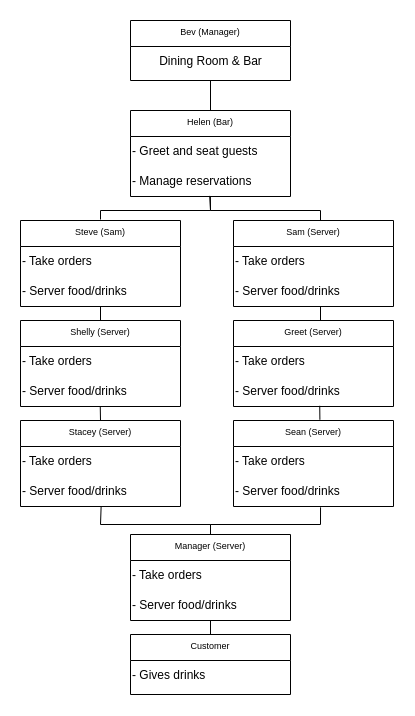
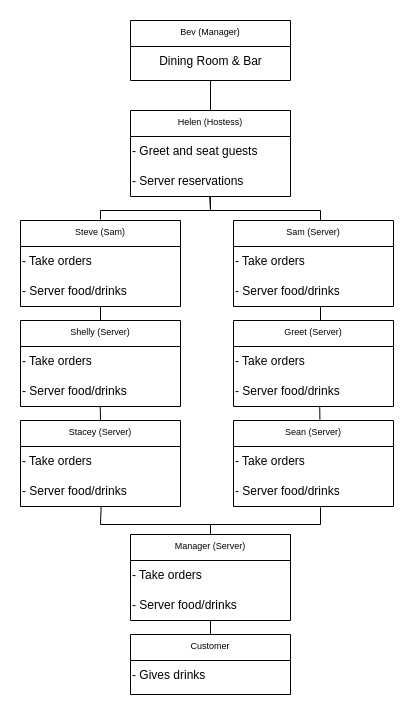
  <mxCell id="0" />
  <mxCell id="1" parent="0" />
  <mxCell id="2" value="Bev (Manager)" style="swimlane;fontStyle=0;align=center;verticalAlign=top;childLayout=stackLayout;horizontal=1;startSize=26;horizontalStack=0;resizeParent=1;resizeLast=0;collapsible=1;marginBottom=0;rounded=0;shadow=0;strokeWidth=1;fontSize=9;" vertex="1" parent="1"><mxGeometry x="130" y="20" width="160" height="60" as="geometry"><mxRectangle x="310" y="20" width="160" height="26" as="alternateBounds" /></mxGeometry></mxCell>
  <mxCell id="3" value="Dining Room &amp;amp; Bar" style="text;html=1;align=center;verticalAlign=middle;resizable=0;points=[];autosize=1;strokeColor=none;fillColor=none;" vertex="1" parent="2"><mxGeometry y="26" width="160" height="30" as="geometry" /></mxCell>
- <mxCell id="4" value="Helen (Bar)" style="swimlane;fontStyle=0;align=center;verticalAlign=top;childLayout=stackLayout;horizontal=1;startSize=26;horizontalStack=0;resizeParent=1;resizeLast=0;collapsible=1;marginBottom=0;rounded=0;shadow=0;strokeWidth=1;fontSize=9;" vertex="1" parent="1"><mxGeometry x="130" y="110" width="160" height="86" as="geometry"><mxRectangle x="310" y="20" width="160" height="26" as="alternateBounds" /></mxGeometry></mxCell>
+ <mxCell id="4" value="Helen (Hostess)" style="swimlane;fontStyle=0;align=center;verticalAlign=top;childLayout=stackLayout;horizontal=1;startSize=26;horizontalStack=0;resizeParent=1;resizeLast=0;collapsible=1;marginBottom=0;rounded=0;shadow=0;strokeWidth=1;fontSize=9;" vertex="1" parent="1"><mxGeometry x="130" y="110" width="160" height="86" as="geometry"><mxRectangle x="310" y="20" width="160" height="26" as="alternateBounds" /></mxGeometry></mxCell>
  <mxCell id="5" value="- Greet and seat guests" style="text;html=1;align=left;verticalAlign=middle;resizable=0;points=[];autosize=1;strokeColor=none;fillColor=none;" vertex="1" parent="4"><mxGeometry y="26" width="160" height="30" as="geometry" /></mxCell>
- <mxCell id="6" value="- Manage reservations" style="text;html=1;align=left;verticalAlign=middle;resizable=0;points=[];autosize=1;strokeColor=none;fillColor=none;" vertex="1" parent="4"><mxGeometry y="56" width="160" height="30" as="geometry" /></mxCell>
+ <mxCell id="6" value="- Server reservations" style="text;html=1;align=left;verticalAlign=middle;resizable=0;points=[];autosize=1;strokeColor=none;fillColor=none;" vertex="1" parent="4"><mxGeometry y="56" width="160" height="30" as="geometry" /></mxCell>
  <mxCell id="7" value="Sam (Server)" style="swimlane;fontStyle=0;align=center;verticalAlign=top;childLayout=stackLayout;horizontal=1;startSize=26;horizontalStack=0;resizeParent=1;resizeLast=0;collapsible=1;marginBottom=0;rounded=0;shadow=0;strokeWidth=1;fontSize=9;" vertex="1" parent="1"><mxGeometry x="233" y="220" width="160" height="86" as="geometry"><mxRectangle x="310" y="20" width="160" height="26" as="alternateBounds" /></mxGeometry></mxCell>
  <mxCell id="8" value="- Take orders" style="text;html=1;align=left;verticalAlign=middle;resizable=0;points=[];autosize=1;strokeColor=none;fillColor=none;" vertex="1" parent="7"><mxGeometry y="26" width="160" height="30" as="geometry" /></mxCell>
  <mxCell id="9" value="- Server food/drinks" style="text;html=1;align=left;verticalAlign=middle;resizable=0;points=[];autosize=1;strokeColor=none;fillColor=none;" vertex="1" parent="7"><mxGeometry y="56" width="160" height="30" as="geometry" /></mxCell>
  <mxCell id="10" value="Steve (Sam)" style="swimlane;fontStyle=0;align=center;verticalAlign=top;childLayout=stackLayout;horizontal=1;startSize=26;horizontalStack=0;resizeParent=1;resizeLast=0;collapsible=1;marginBottom=0;rounded=0;shadow=0;strokeWidth=1;fontSize=9;" vertex="1" parent="1"><mxGeometry x="20" y="220" width="160" height="86" as="geometry"><mxRectangle x="310" y="20" width="160" height="26" as="alternateBounds" /></mxGeometry></mxCell>
  <mxCell id="11" value="- Take orders" style="text;html=1;align=left;verticalAlign=middle;resizable=0;points=[];autosize=1;strokeColor=none;fillColor=none;" vertex="1" parent="10"><mxGeometry y="26" width="160" height="30" as="geometry" /></mxCell>
  <mxCell id="12" value="- Server food/drinks" style="text;html=1;align=left;verticalAlign=middle;resizable=0;points=[];autosize=1;strokeColor=none;fillColor=none;" vertex="1" parent="10"><mxGeometry y="56" width="160" height="30" as="geometry" /></mxCell>
  <mxCell id="13" value="Shelly (Server)" style="swimlane;fontStyle=0;align=center;verticalAlign=top;childLayout=stackLayout;horizontal=1;startSize=26;horizontalStack=0;resizeParent=1;resizeLast=0;collapsible=1;marginBottom=0;rounded=0;shadow=0;strokeWidth=1;fontSize=9;" vertex="1" parent="1"><mxGeometry x="20" y="320" width="160" height="86" as="geometry"><mxRectangle x="310" y="20" width="160" height="26" as="alternateBounds" /></mxGeometry></mxCell>
  <mxCell id="14" value="- Take orders" style="text;html=1;align=left;verticalAlign=middle;resizable=0;points=[];autosize=1;strokeColor=none;fillColor=none;" vertex="1" parent="13"><mxGeometry y="26" width="160" height="30" as="geometry" /></mxCell>
  <mxCell id="15" value="- Server food/drinks" style="text;html=1;align=left;verticalAlign=middle;resizable=0;points=[];autosize=1;strokeColor=none;fillColor=none;" vertex="1" parent="13"><mxGeometry y="56" width="160" height="30" as="geometry" /></mxCell>
  <mxCell id="16" value="Greet (Server)" style="swimlane;fontStyle=0;align=center;verticalAlign=top;childLayout=stackLayout;horizontal=1;startSize=26;horizontalStack=0;resizeParent=1;resizeLast=0;collapsible=1;marginBottom=0;rounded=0;shadow=0;strokeWidth=1;fontSize=9;" vertex="1" parent="1"><mxGeometry x="233" y="320" width="160" height="86" as="geometry"><mxRectangle x="310" y="20" width="160" height="26" as="alternateBounds" /></mxGeometry></mxCell>
  <mxCell id="17" value="- Take orders" style="text;html=1;align=left;verticalAlign=middle;resizable=0;points=[];autosize=1;strokeColor=none;fillColor=none;" vertex="1" parent="16"><mxGeometry y="26" width="160" height="30" as="geometry" /></mxCell>
  <mxCell id="18" value="- Server food/drinks" style="text;html=1;align=left;verticalAlign=middle;resizable=0;points=[];autosize=1;strokeColor=none;fillColor=none;" vertex="1" parent="16"><mxGeometry y="56" width="160" height="30" as="geometry" /></mxCell>
  <mxCell id="19" value="Stacey (Server)" style="swimlane;fontStyle=0;align=center;verticalAlign=top;childLayout=stackLayout;horizontal=1;startSize=26;horizontalStack=0;resizeParent=1;resizeLast=0;collapsible=1;marginBottom=0;rounded=0;shadow=0;strokeWidth=1;fontSize=9;" vertex="1" parent="1"><mxGeometry x="20" y="420" width="160" height="86" as="geometry"><mxRectangle x="310" y="20" width="160" height="26" as="alternateBounds" /></mxGeometry></mxCell>
  <mxCell id="20" value="- Take orders" style="text;html=1;align=left;verticalAlign=middle;resizable=0;points=[];autosize=1;strokeColor=none;fillColor=none;" vertex="1" parent="19"><mxGeometry y="26" width="160" height="30" as="geometry" /></mxCell>
  <mxCell id="21" value="- Server food/drinks" style="text;html=1;align=left;verticalAlign=middle;resizable=0;points=[];autosize=1;strokeColor=none;fillColor=none;" vertex="1" parent="19"><mxGeometry y="56" width="160" height="30" as="geometry" /></mxCell>
  <mxCell id="22" value="Sean (Server)" style="swimlane;fontStyle=0;align=center;verticalAlign=top;childLayout=stackLayout;horizontal=1;startSize=26;horizontalStack=0;resizeParent=1;resizeLast=0;collapsible=1;marginBottom=0;rounded=0;shadow=0;strokeWidth=1;fontSize=9;" vertex="1" parent="1"><mxGeometry x="233" y="420" width="160" height="86" as="geometry"><mxRectangle x="310" y="20" width="160" height="26" as="alternateBounds" /></mxGeometry></mxCell>
  <mxCell id="23" value="- Take orders" style="text;html=1;align=left;verticalAlign=middle;resizable=0;points=[];autosize=1;strokeColor=none;fillColor=none;" vertex="1" parent="22"><mxGeometry y="26" width="160" height="30" as="geometry" /></mxCell>
  <mxCell id="24" value="- Server food/drinks" style="text;html=1;align=left;verticalAlign=middle;resizable=0;points=[];autosize=1;strokeColor=none;fillColor=none;" vertex="1" parent="22"><mxGeometry y="56" width="160" height="30" as="geometry" /></mxCell>
  <mxCell id="25" value="Manager (Server)" style="swimlane;fontStyle=0;align=center;verticalAlign=top;childLayout=stackLayout;horizontal=1;startSize=26;horizontalStack=0;resizeParent=1;resizeLast=0;collapsible=1;marginBottom=0;rounded=0;shadow=0;strokeWidth=1;fontSize=9;" vertex="1" parent="1"><mxGeometry x="130" y="534" width="160" height="86" as="geometry"><mxRectangle x="310" y="20" width="160" height="26" as="alternateBounds" /></mxGeometry></mxCell>
  <mxCell id="26" value="- Take orders" style="text;html=1;align=left;verticalAlign=middle;resizable=0;points=[];autosize=1;strokeColor=none;fillColor=none;" vertex="1" parent="25"><mxGeometry y="26" width="160" height="30" as="geometry" /></mxCell>
  <mxCell id="27" value="- Server food/drinks" style="text;html=1;align=left;verticalAlign=middle;resizable=0;points=[];autosize=1;strokeColor=none;fillColor=none;" vertex="1" parent="25"><mxGeometry y="56" width="160" height="30" as="geometry" /></mxCell>
  <mxCell id="28" value="Customer" style="swimlane;fontStyle=0;align=center;verticalAlign=top;childLayout=stackLayout;horizontal=1;startSize=26;horizontalStack=0;resizeParent=1;resizeLast=0;collapsible=1;marginBottom=0;rounded=0;shadow=0;strokeWidth=1;fontSize=9;" vertex="1" parent="1"><mxGeometry x="130" y="634" width="160" height="60" as="geometry"><mxRectangle x="310" y="20" width="160" height="26" as="alternateBounds" /></mxGeometry></mxCell>
  <mxCell id="29" value="- Gives drinks" style="text;html=1;align=left;verticalAlign=middle;resizable=0;points=[];autosize=1;strokeColor=none;fillColor=none;" vertex="1" parent="28"><mxGeometry y="26" width="160" height="30" as="geometry" /></mxCell>
  <mxCell id="30" value="" style="endArrow=none;html=1;rounded=0;exitX=0.5;exitY=0;exitDx=0;exitDy=0;" edge="1" parent="1" source="4"><mxGeometry width="50" height="50" relative="1" as="geometry"><mxPoint x="160" y="130" as="sourcePoint" /><mxPoint x="210" y="80" as="targetPoint" /></mxGeometry></mxCell>
  <mxCell id="31" value="" style="endArrow=none;html=1;rounded=0;" edge="1" parent="1"><mxGeometry width="50" height="50" relative="1" as="geometry"><mxPoint x="100" y="219" as="sourcePoint" /><mxPoint x="209.86" y="196" as="targetPoint" /><Array as="points"><mxPoint x="100" y="210" /><mxPoint x="210" y="210" /></Array></mxGeometry></mxCell>
  <mxCell id="32" value="" style="endArrow=none;html=1;rounded=0;exitX=0.495;exitY=0.98;exitDx=0;exitDy=0;exitPerimeter=0;" edge="1" parent="1" source="6"><mxGeometry width="50" height="50" relative="1" as="geometry"><mxPoint x="240" y="214" as="sourcePoint" /><mxPoint x="320" y="220" as="targetPoint" /><Array as="points"><mxPoint x="210" y="210" /><mxPoint x="320" y="210" /></Array></mxGeometry></mxCell>
  <mxCell id="33" value="" style="endArrow=none;html=1;rounded=0;exitX=0.5;exitY=0;exitDx=0;exitDy=0;" edge="1" parent="1" source="13"><mxGeometry width="50" height="50" relative="1" as="geometry"><mxPoint x="50" y="356" as="sourcePoint" /><mxPoint x="100" y="306" as="targetPoint" /></mxGeometry></mxCell>
  <mxCell id="34" value="" style="endArrow=none;html=1;rounded=0;" edge="1" parent="1"><mxGeometry width="50" height="50" relative="1" as="geometry"><mxPoint x="320" y="320" as="sourcePoint" /><mxPoint x="320" y="306" as="targetPoint" /></mxGeometry></mxCell>
  <mxCell id="35" value="" style="endArrow=none;html=1;rounded=0;" edge="1" parent="1"><mxGeometry width="50" height="50" relative="1" as="geometry"><mxPoint x="100" y="420" as="sourcePoint" /><mxPoint x="99.76" y="406" as="targetPoint" /></mxGeometry></mxCell>
  <mxCell id="36" value="" style="endArrow=none;html=1;rounded=0;exitX=0.5;exitY=0;exitDx=0;exitDy=0;entryX=0.504;entryY=0.991;entryDx=0;entryDy=0;entryPerimeter=0;" edge="1" parent="1" source="25" target="21"><mxGeometry width="50" height="50" relative="1" as="geometry"><mxPoint x="99.8" y="544" as="sourcePoint" /><mxPoint x="99.8" y="510" as="targetPoint" /><Array as="points"><mxPoint x="210" y="524" /><mxPoint x="100" y="524" /></Array></mxGeometry></mxCell>
  <mxCell id="37" value="" style="endArrow=none;html=1;rounded=0;exitX=0.5;exitY=0;exitDx=0;exitDy=0;entryX=0.544;entryY=1.028;entryDx=0;entryDy=0;entryPerimeter=0;" edge="1" parent="1" source="25" target="24"><mxGeometry width="50" height="50" relative="1" as="geometry"><mxPoint x="320" y="544" as="sourcePoint" /><mxPoint x="320" y="510" as="targetPoint" /><Array as="points"><mxPoint x="210" y="524" /><mxPoint x="320" y="524" /></Array></mxGeometry></mxCell>
  <mxCell id="38" value="" style="endArrow=none;html=1;rounded=0;" edge="1" parent="1" source="28"><mxGeometry width="50" height="50" relative="1" as="geometry"><mxPoint x="160" y="670" as="sourcePoint" /><mxPoint x="210" y="620" as="targetPoint" /></mxGeometry></mxCell>
  <mxCell id="39" value="" style="endArrow=none;html=1;rounded=0;exitX=0.54;exitY=-0.008;exitDx=0;exitDy=0;exitPerimeter=0;entryX=0.539;entryY=0.977;entryDx=0;entryDy=0;entryPerimeter=0;" edge="1" parent="1" source="22" target="18"><mxGeometry width="50" height="50" relative="1" as="geometry"><mxPoint x="270" y="450" as="sourcePoint" /><mxPoint x="320" y="410" as="targetPoint" /></mxGeometry></mxCell>
